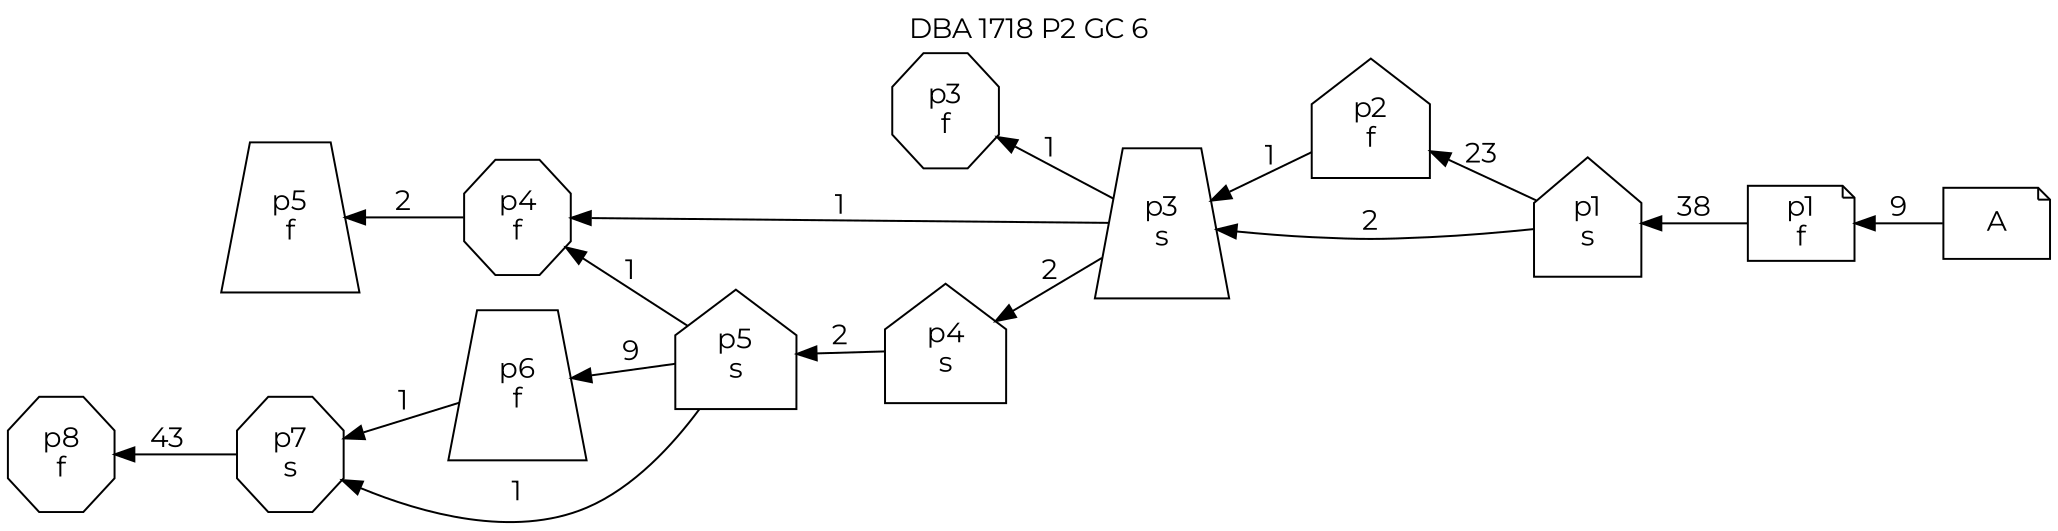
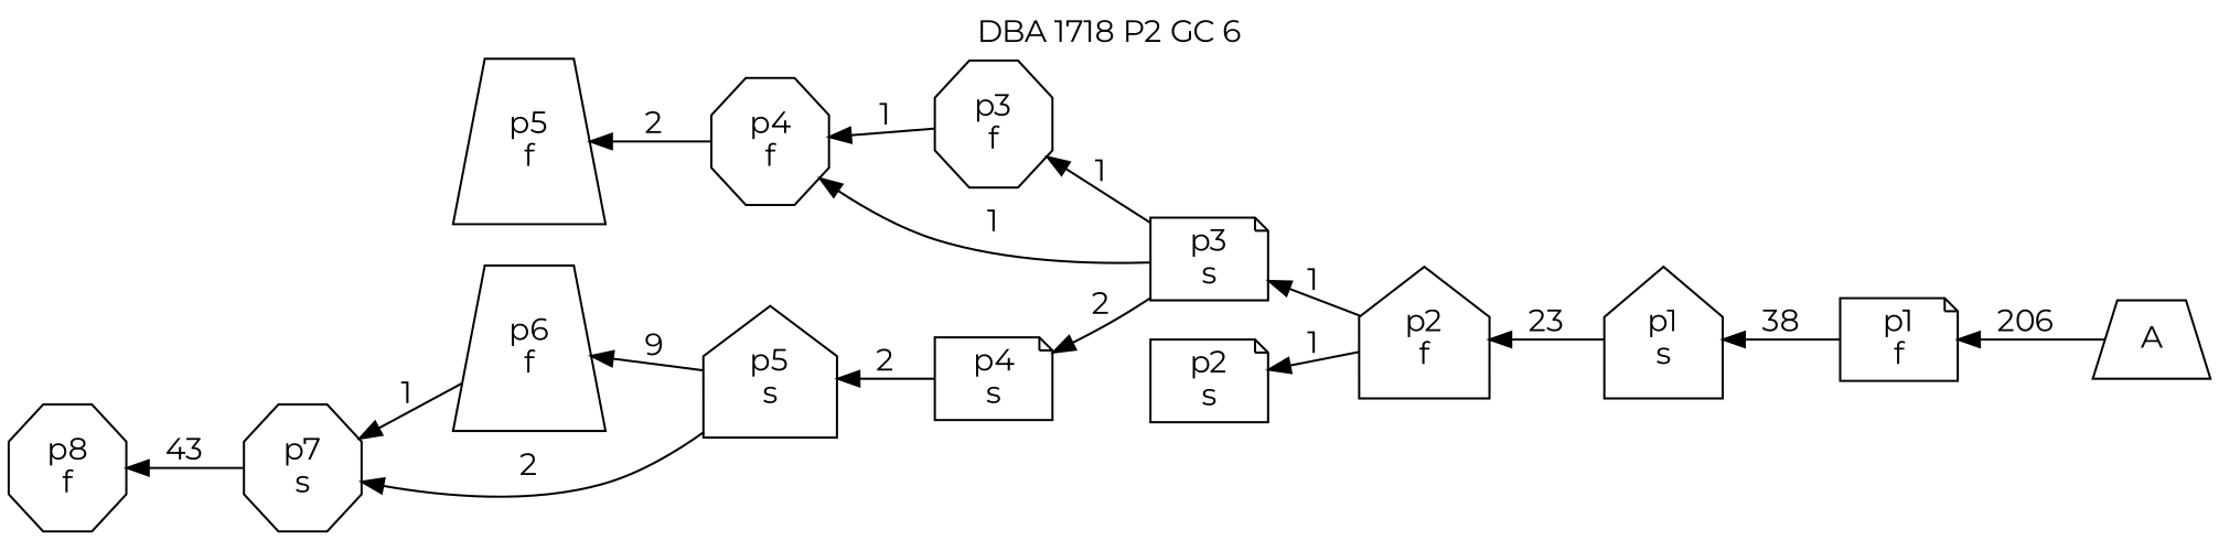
  digraph {
    fontname=Montserrat
    label=" DBA 1718 P2 GC 6 "
    labelloc=tl
    rankdir=RL
    node [fontname=Montserrat shape=note]
    edge [fontname=Montserrat]
-   n1 [label=A]
+   n1 [label=A shape=trapezium]
    n2 [label="p1\nf"]
    n3 [label="p1\ns" shape=house]
    n4 [label="p2\nf" shape=house]
-   n5 [label="p3\ns" shape=trapezium]
+   n5 [label="p3\ns"]
+   n6 [label="p2\ns"]
    n7 [label="p3\nf" shape=octagon]
    n8 [label="p4\nf" shape=octagon]
-   n9 [label="p4\ns" shape=house]
+   n9 [label="p4\ns"]
    n10 [label="p5\nf" shape=trapezium]
    n11 [label="p5\ns" shape=house]
    n12 [label="p6\nf" shape=trapezium]
    n13 [label="p7\ns" shape=octagon]
    n14 [label="p8\nf" shape=octagon]
-   n1 -> n2 [label=9]
+   n1 -> n2 [label=206]
    n2 -> n3 [label=38]
    n3 -> n4 [label=23]
-   n3 -> n5 [label=2]
    n4 -> n5 [label=1]
+   n4 -> n6 [label=1]
    n5 -> n7 [label=1]
    n5 -> n8 [label=1]
    n5 -> n9 [label=2]
-   n11 -> n8 [label=1]
+   n7 -> n8 [label=1]
    n8 -> n10 [label=2]
    n9 -> n11 [label=2]
    n11 -> n12 [label=9]
-   n11 -> n13 [label=1]
+   n11 -> n13 [label=2]
    n12 -> n13 [label=1]
    n13 -> n14 [label=43]
  }
